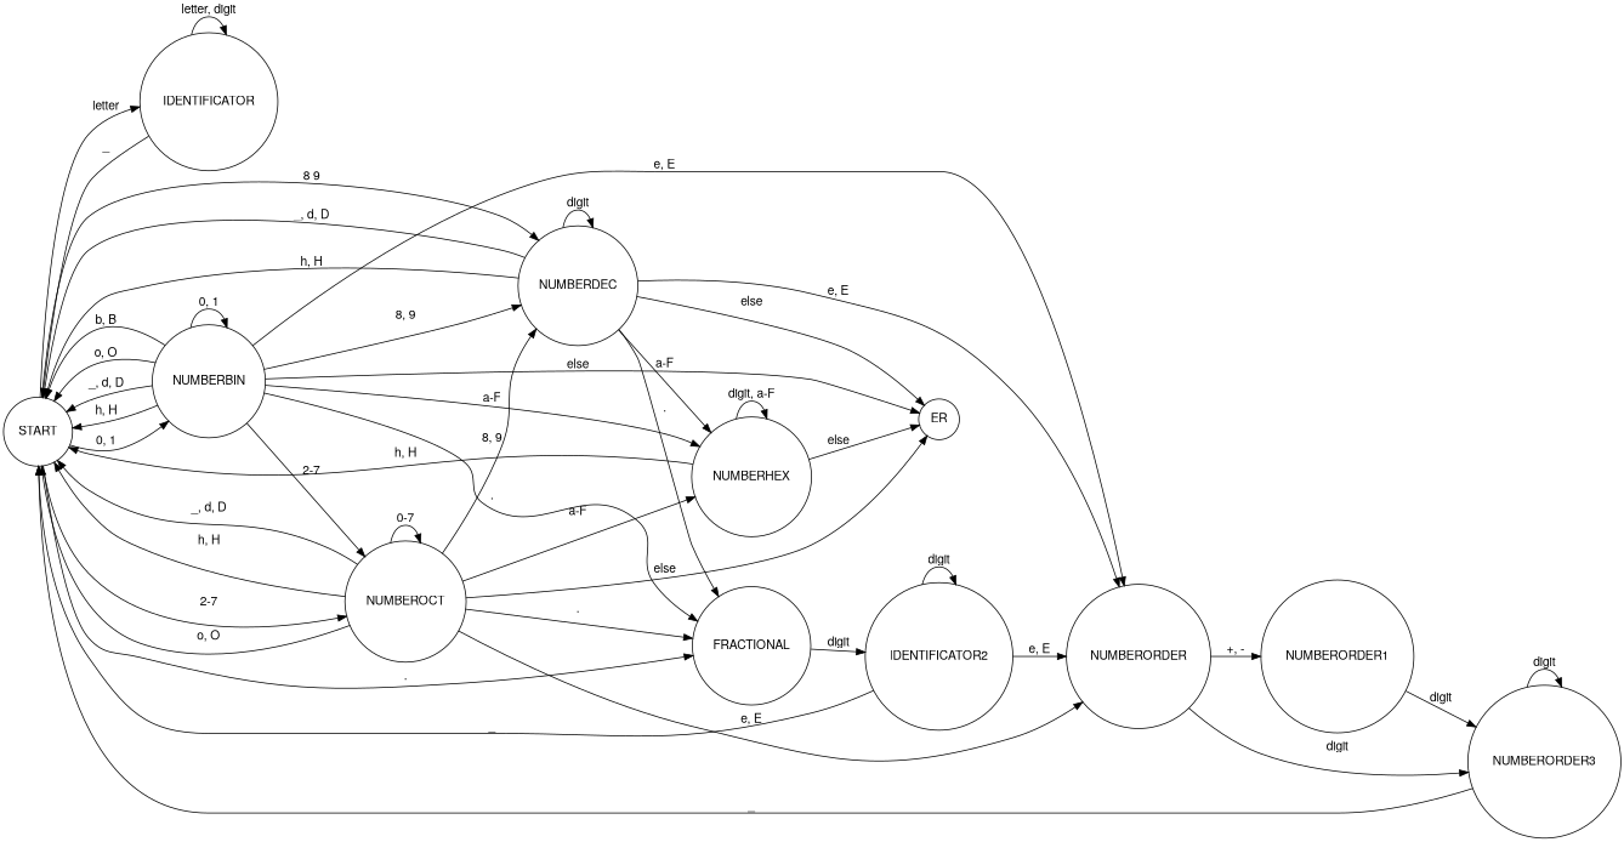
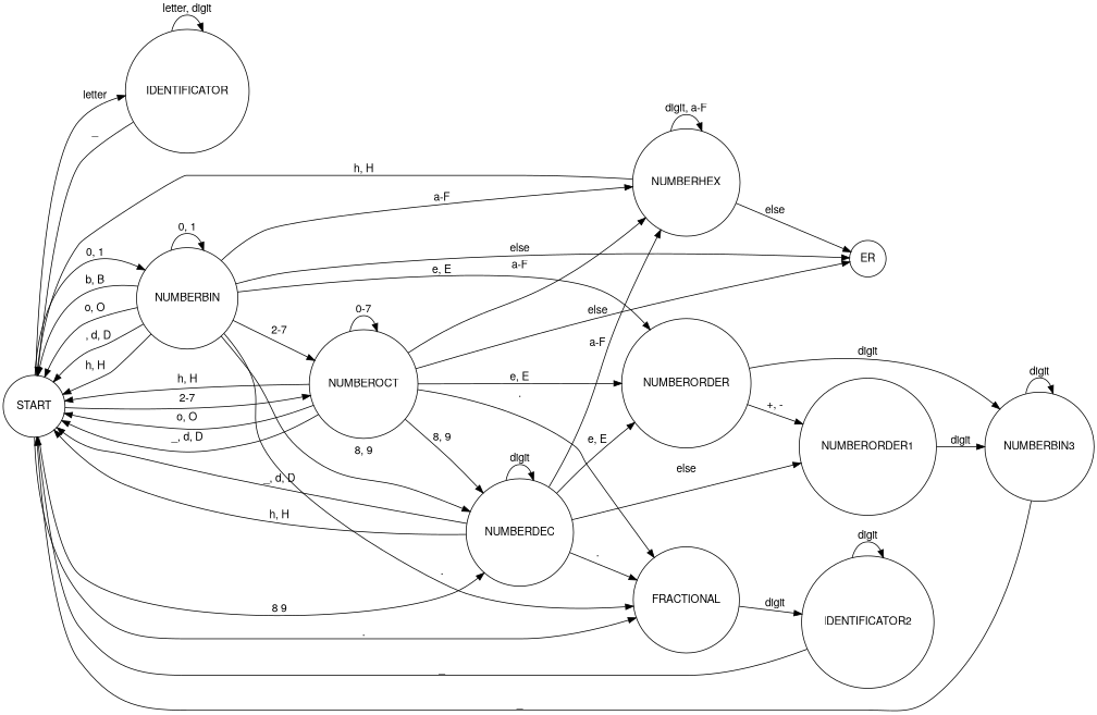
  digraph {
    fontname="Helvetica,Arial,sans-serif"
    rankdir=LR
    node [fontname="Helvetica,Arial,sans-serif" shape=circle]
    edge [fontname="Helvetica,Arial,sans-serif"]
    START
    IDENTIFICATOR
    NUMBERBIN
    NUMBEROCT
    NUMBERDEC
    FRACTIONAL
    NUMBERHEX
    NUMBERORDER
    ER
    n10 [label=IDENTIFICATOR2]
    n11 [label=NUMBERORDER1]
-   NUMBERORDER3
+   NUMBERORDER3 [label=NUMBERBIN3]
    START -> IDENTIFICATOR [label=letter]
    START -> NUMBERBIN [label="0, 1"]
    START -> NUMBEROCT [label="2-7"]
    START -> NUMBERDEC [label="8 9"]
    START -> FRACTIONAL [label="."]
    IDENTIFICATOR -> START [label=_]
    IDENTIFICATOR -> IDENTIFICATOR [label="letter, digit"]
    NUMBERBIN -> START [label="b, B"]
    NUMBERBIN -> START [label="o, O"]
    NUMBERBIN -> START [label="_, d, D"]
    NUMBERBIN -> START [label="h, H"]
    NUMBERBIN -> NUMBERBIN [label="0, 1"]
    NUMBERBIN -> NUMBEROCT [label="2-7"]
    NUMBERBIN -> NUMBERDEC [label="8, 9"]
    NUMBERBIN -> FRACTIONAL [label="."]
    NUMBERBIN -> NUMBERHEX [label="a-F"]
    NUMBERBIN -> NUMBERORDER [label="e, E"]
    NUMBERBIN -> ER [label=else]
    NUMBEROCT -> START [label="o, O"]
    NUMBEROCT -> START [label="_, d, D"]
    NUMBEROCT -> START [label="h, H"]
    NUMBEROCT -> NUMBEROCT [label="0-7"]
    NUMBEROCT -> NUMBERDEC [label="8, 9"]
    NUMBEROCT -> FRACTIONAL [label="."]
    NUMBEROCT -> NUMBERHEX [label="a-F"]
    NUMBEROCT -> NUMBERORDER [label="e, E"]
    NUMBEROCT -> ER [label=else]
    NUMBERDEC -> START [label="_, d, D"]
    NUMBERDEC -> START [label="h, H"]
    NUMBERDEC -> NUMBERDEC [label=digit]
    NUMBERDEC -> FRACTIONAL [label="."]
    NUMBERDEC -> NUMBERHEX [label="a-F"]
    NUMBERDEC -> NUMBERORDER [label="e, E"]
-   NUMBERDEC -> ER [label=else]
+   NUMBERDEC -> n11 [label=else]
    FRACTIONAL -> n10 [label=digit]
    NUMBERHEX -> START [label="h, H"]
    NUMBERHEX -> NUMBERHEX [label="digit, a-F"]
    NUMBERHEX -> ER [label=else]
    NUMBERORDER -> n11 [label="+, -"]
    NUMBERORDER -> NUMBERORDER3 [label=digit]
    n10 -> START [label=_]
-   n10 -> NUMBERORDER [label="e, E"]
    n10 -> n10 [label=digit]
    n11 -> NUMBERORDER3 [label=digit]
    NUMBERORDER3 -> START [label=_]
    NUMBERORDER3 -> NUMBERORDER3 [label=digit]
  }
